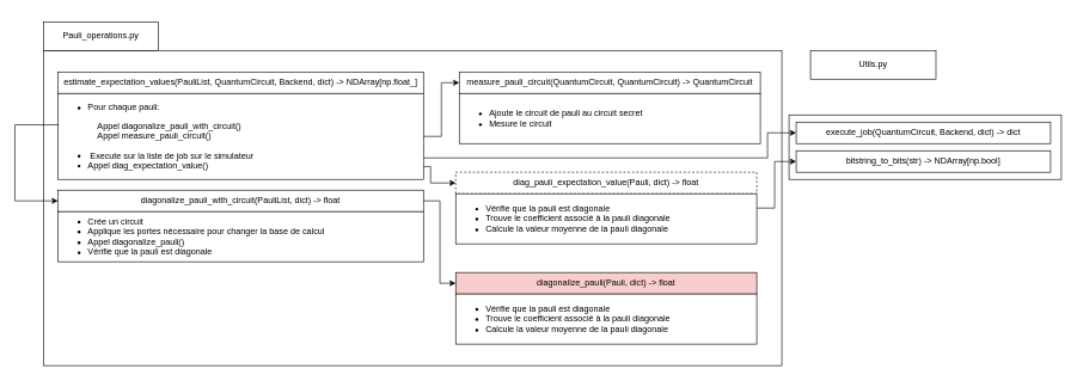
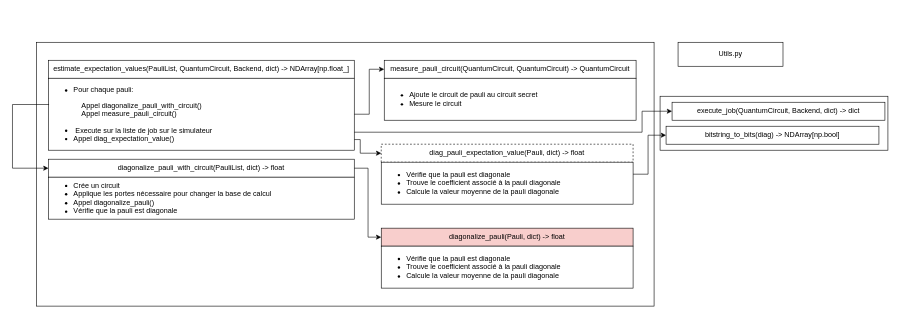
  <mxCell id="0" />
  <mxCell id="1" parent="0" />
  <mxCell id="2" value="" style="rounded=0;whiteSpace=wrap;html=1;" parent="1" vertex="1"><mxGeometry x="1100" y="160" width="380" height="90" as="geometry" /></mxCell>
  <mxCell id="3" value="" style="rounded=0;fontColor=none;noLabel=1;labelBackgroundColor=none;" parent="1" vertex="1"><mxGeometry x="60" y="70" width="1030" height="440" as="geometry" /></mxCell>
  <mxCell id="4" value="estimate_expectation_values(PauliList, QuantumCircuit, Backend, dict) -&amp;gt; NDArray[np.float_]" style="rounded=0;whiteSpace=wrap;html=1;" parent="1" vertex="1"><mxGeometry x="80" y="100" width="510" height="30" as="geometry" /></mxCell>
  <mxCell id="5" value="&lt;ul&gt;&lt;li&gt;Pour chaque pauli:&amp;nbsp;&lt;/li&gt;&lt;/ul&gt;&lt;span&gt;&lt;span style=&quot;white-space: pre&quot;&gt;&#09;&lt;/span&gt;&lt;span style=&quot;white-space: pre&quot;&gt;&#09;&lt;/span&gt;Appel diagonalize_pauli_with_circuit()&lt;br&gt;&lt;span style=&quot;white-space: pre&quot;&gt;&#09;&lt;/span&gt;&lt;span style=&quot;white-space: pre&quot;&gt;&#09;&lt;/span&gt;Appel measure_pauli_circuit()&lt;br&gt;&lt;ul&gt;&lt;li&gt;&lt;span&gt;&amp;nbsp;Execute sur la liste de job sur le simulateur&lt;/span&gt;&lt;/li&gt;&lt;li&gt;&lt;span&gt;Appel diag_expectation_value()&lt;/span&gt;&lt;/li&gt;&lt;/ul&gt;&lt;/span&gt;" style="rounded=0;whiteSpace=wrap;html=1;align=left;" parent="1" vertex="1"><mxGeometry x="80" y="130" width="510" height="120" as="geometry" /></mxCell>
- <mxCell id="6" value="Pauli_operations.py" style="rounded=0;whiteSpace=wrap;html=1;" parent="1" vertex="1"><mxGeometry x="60" y="30" width="160" height="40" as="geometry" /></mxCell>
- <mxCell id="7" value="execute_job(QuantumCircuit, Backend, dict) -&amp;gt; dict" style="rounded=0;whiteSpace=wrap;html=1;" parent="1" vertex="1"><mxGeometry x="1110" y="170" width="355" height="30" as="geometry" /></mxCell>
+ <mxCell id="7" value="execute_job(QuantumCircuit, Backend, dict) -&amp;gt; dict" style="rounded=0;whiteSpace=wrap;html=1;" parent="1" vertex="1"><mxGeometry x="1120" y="170" width="355" height="30" as="geometry" /></mxCell>
  <mxCell id="8" value="Utils.py" style="rounded=0;whiteSpace=wrap;html=1;" parent="1" vertex="1"><mxGeometry x="1130" y="70" width="175" height="40" as="geometry" /></mxCell>
- <mxCell id="9" value="bitstring_to_bits(str)&amp;nbsp;-&amp;gt; NDArray[np.bool]" style="rounded=0;whiteSpace=wrap;html=1;" parent="1" vertex="1"><mxGeometry x="1110" y="210" width="355" height="30" as="geometry" /></mxCell>
+ <mxCell id="9" value="bitstring_to_bits(diag)&amp;nbsp;-&amp;gt; NDArray[np.bool]" style="rounded=0;whiteSpace=wrap;html=1;" parent="1" vertex="1"><mxGeometry x="1110" y="210" width="355" height="30" as="geometry" /></mxCell>
  <mxCell id="10" value="diagonalize_pauli_with_circuit(PauliList, dict) -&amp;gt; float" style="rounded=0;whiteSpace=wrap;html=1;" parent="1" vertex="1"><mxGeometry x="80" y="265" width="510" height="30" as="geometry" /></mxCell>
  <mxCell id="11" value="&lt;ul&gt;&lt;li&gt;Crée un circuit&amp;nbsp;&lt;/li&gt;&lt;li&gt;Applique les portes nécessaire pour changer la base de calcul&lt;/li&gt;&lt;li&gt;Appel diagonalize_pauli()&lt;/li&gt;&lt;li&gt;Vérifie que la pauli est diagonale&lt;/li&gt;&lt;/ul&gt;" style="rounded=0;whiteSpace=wrap;html=1;align=left;" parent="1" vertex="1"><mxGeometry x="80" y="295" width="510" height="70" as="geometry" /></mxCell>
  <mxCell id="12" value="measure_pauli_circuit(QuantumCircuit, QuantumCircuit) -&amp;gt; QuantumCircuit" style="rounded=0;whiteSpace=wrap;html=1;" parent="1" vertex="1"><mxGeometry x="640" y="100" width="420" height="30" as="geometry" /></mxCell>
  <mxCell id="13" value="&lt;ul&gt;&lt;li&gt;Ajoute le circuit de pauli au circuit secret&lt;/li&gt;&lt;li&gt;Mesure le circuit&lt;/li&gt;&lt;/ul&gt;" style="rounded=0;whiteSpace=wrap;html=1;align=left;" parent="1" vertex="1"><mxGeometry x="640" y="130" width="420" height="70" as="geometry" /></mxCell>
  <mxCell id="14" value="" style="edgeStyle=elbowEdgeStyle;elbow=horizontal;endArrow=classic;html=1;rounded=0;exitX=1;exitY=0.5;exitDx=0;exitDy=0;entryX=0;entryY=0.5;entryDx=0;entryDy=0;" parent="1" source="5" target="12" edge="1"><mxGeometry width="50" height="50" relative="1" as="geometry"><mxPoint x="610" y="170" as="sourcePoint" /><mxPoint x="650" y="120" as="targetPoint" /></mxGeometry></mxCell>
  <mxCell id="15" value="" style="edgeStyle=segmentEdgeStyle;endArrow=classic;html=1;rounded=0;exitX=0.002;exitY=0.365;exitDx=0;exitDy=0;exitPerimeter=0;entryX=0;entryY=0.5;entryDx=0;entryDy=0;" parent="1" source="5" target="10" edge="1"><mxGeometry width="50" height="50" relative="1" as="geometry"><mxPoint x="-70" y="290" as="sourcePoint" /><mxPoint x="50" y="290" as="targetPoint" /><Array as="points"><mxPoint x="20" y="174" /><mxPoint x="20" y="280" /></Array></mxGeometry></mxCell>
  <mxCell id="16" value="" style="edgeStyle=elbowEdgeStyle;elbow=horizontal;endArrow=classic;html=1;rounded=0;exitX=1;exitY=0.75;exitDx=0;exitDy=0;entryX=0;entryY=0.5;entryDx=0;entryDy=0;" parent="1" source="5" target="7" edge="1"><mxGeometry width="50" height="50" relative="1" as="geometry"><mxPoint x="810" y="190" as="sourcePoint" /><mxPoint x="860" y="140" as="targetPoint" /><Array as="points"><mxPoint x="1070" y="220" /><mxPoint x="630" y="50" /><mxPoint x="1080" y="20" /><mxPoint x="1170" y="100" /><mxPoint x="1280" y="90" /><mxPoint x="1330" y="120" /><mxPoint x="1230" y="300" /><mxPoint x="740" y="260" /></Array></mxGeometry></mxCell>
  <mxCell id="17" value="diag_pauli_expectation_value(Pauli, dict) -&amp;gt; float" style="rounded=0;whiteSpace=wrap;html=1;dashed=1;" parent="1" vertex="1"><mxGeometry x="635" y="240" width="420" height="30" as="geometry" /></mxCell>
  <mxCell id="18" value="&lt;ul&gt;&lt;li&gt;Vérifie que la pauli est diagonale&lt;/li&gt;&lt;li&gt;Trouve le coefficient associé à la pauli diagonale&lt;/li&gt;&lt;li&gt;Calcule la valeur moyenne de la pauli diagonale&lt;/li&gt;&lt;/ul&gt;" style="rounded=0;whiteSpace=wrap;html=1;align=left;" parent="1" vertex="1"><mxGeometry x="635" y="270" width="420" height="70" as="geometry" /></mxCell>
  <mxCell id="19" value="" style="edgeStyle=elbowEdgeStyle;elbow=horizontal;endArrow=classic;html=1;rounded=0;exitX=1;exitY=0.852;exitDx=0;exitDy=0;exitPerimeter=0;entryX=0;entryY=0.5;entryDx=0;entryDy=0;" parent="1" source="5" target="17" edge="1"><mxGeometry width="50" height="50" relative="1" as="geometry"><mxPoint x="550" y="460" as="sourcePoint" /><mxPoint x="600" y="410" as="targetPoint" /><Array as="points"><mxPoint x="600" y="240" /></Array></mxGeometry></mxCell>
  <mxCell id="20" value="" style="edgeStyle=elbowEdgeStyle;elbow=horizontal;endArrow=classic;html=1;rounded=0;entryX=0;entryY=0.5;entryDx=0;entryDy=0;" parent="1" source="18" target="9" edge="1"><mxGeometry width="50" height="50" relative="1" as="geometry"><mxPoint x="1320" y="50" as="sourcePoint" /><mxPoint x="1370" y="0" as="targetPoint" /><Array as="points"><mxPoint x="1080" y="290" /><mxPoint x="1110" y="305" /><mxPoint x="1240" y="170" /><mxPoint x="1280" y="180" /><mxPoint x="1310" y="210" /><mxPoint x="1330" y="330" /><mxPoint x="1210" y="300" /><mxPoint x="1220" y="330" /></Array></mxGeometry></mxCell>
  <mxCell id="21" value="diagonalize_pauli(Pauli, dict) -&amp;gt; float" style="rounded=0;whiteSpace=wrap;html=1;fillColor=#f8cecc;" parent="1" vertex="1"><mxGeometry x="635" y="380" width="420" height="30" as="geometry" /></mxCell>
  <mxCell id="22" value="&lt;ul&gt;&lt;li&gt;Vérifie que la pauli est diagonale&lt;/li&gt;&lt;li&gt;Trouve le coefficient associé à la pauli diagonale&lt;/li&gt;&lt;li&gt;Calcule la valeur moyenne de la pauli diagonale&lt;/li&gt;&lt;/ul&gt;" style="rounded=0;whiteSpace=wrap;html=1;align=left;" parent="1" vertex="1"><mxGeometry x="635" y="410" width="420" height="70" as="geometry" /></mxCell>
  <mxCell id="23" value="" style="edgeStyle=elbowEdgeStyle;elbow=horizontal;endArrow=classic;html=1;rounded=0;exitX=1;exitY=0.5;exitDx=0;exitDy=0;entryX=0;entryY=0.5;entryDx=0;entryDy=0;" edge="1" parent="1" source="10" target="21"><mxGeometry width="50" height="50" relative="1" as="geometry"><mxPoint x="420" y="320" as="sourcePoint" /><mxPoint x="470" y="270" as="targetPoint" /></mxGeometry></mxCell>
